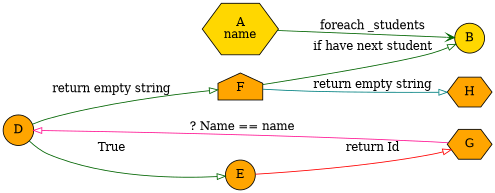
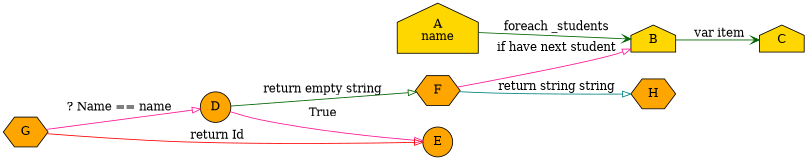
  digraph {
    rankdir=LR
    node [fillcolor=orange shape=hexagon style=filled]
    edge [arrowhead=onormal color=darkgreen]
-   n1 [fillcolor=gold label="A\nname"]
-   B [fillcolor=gold shape=circle]
+   n1 [fillcolor=gold label="A\nname" shape=house]
+   B [fillcolor=gold shape=house]
+   C [fillcolor=gold shape=house]
    D [shape=circle]
    E [shape=circle]
-   F [shape=house]
+   F
    G
    H
    n1 -> B [arrowhead=vee label=" foreach _students"]
-   D -> E [label=" True"]
+   B -> C [arrowhead=vee label=" var item"]
+   D -> E [color=deeppink label=" True"]
    D -> F [label=" return empty string"]
-   E -> G [color=red label=" return Id"]
-   F -> B [label=" if have next student"]
-   F -> H [color=teal label=" return empty string"]
+   G -> E [color=red label=" return Id"]
+   F -> B [color=deeppink label=" if have next student"]
+   F -> H [color=teal label=" return string string"]
    G -> D [color=deeppink label=" ? Name == name"]
  }
